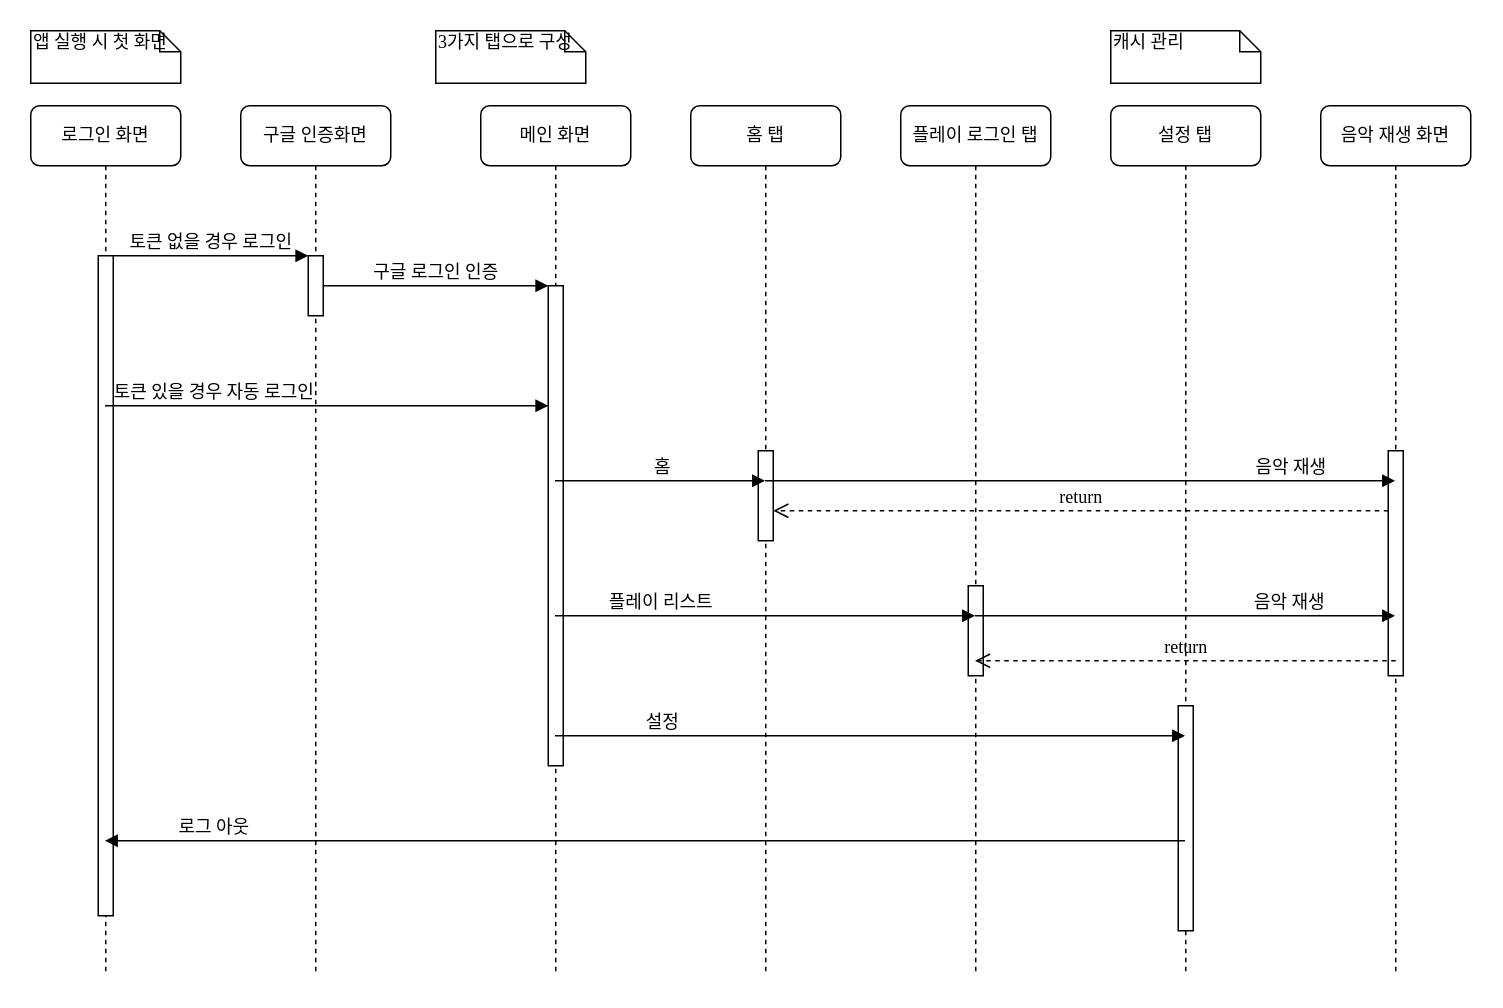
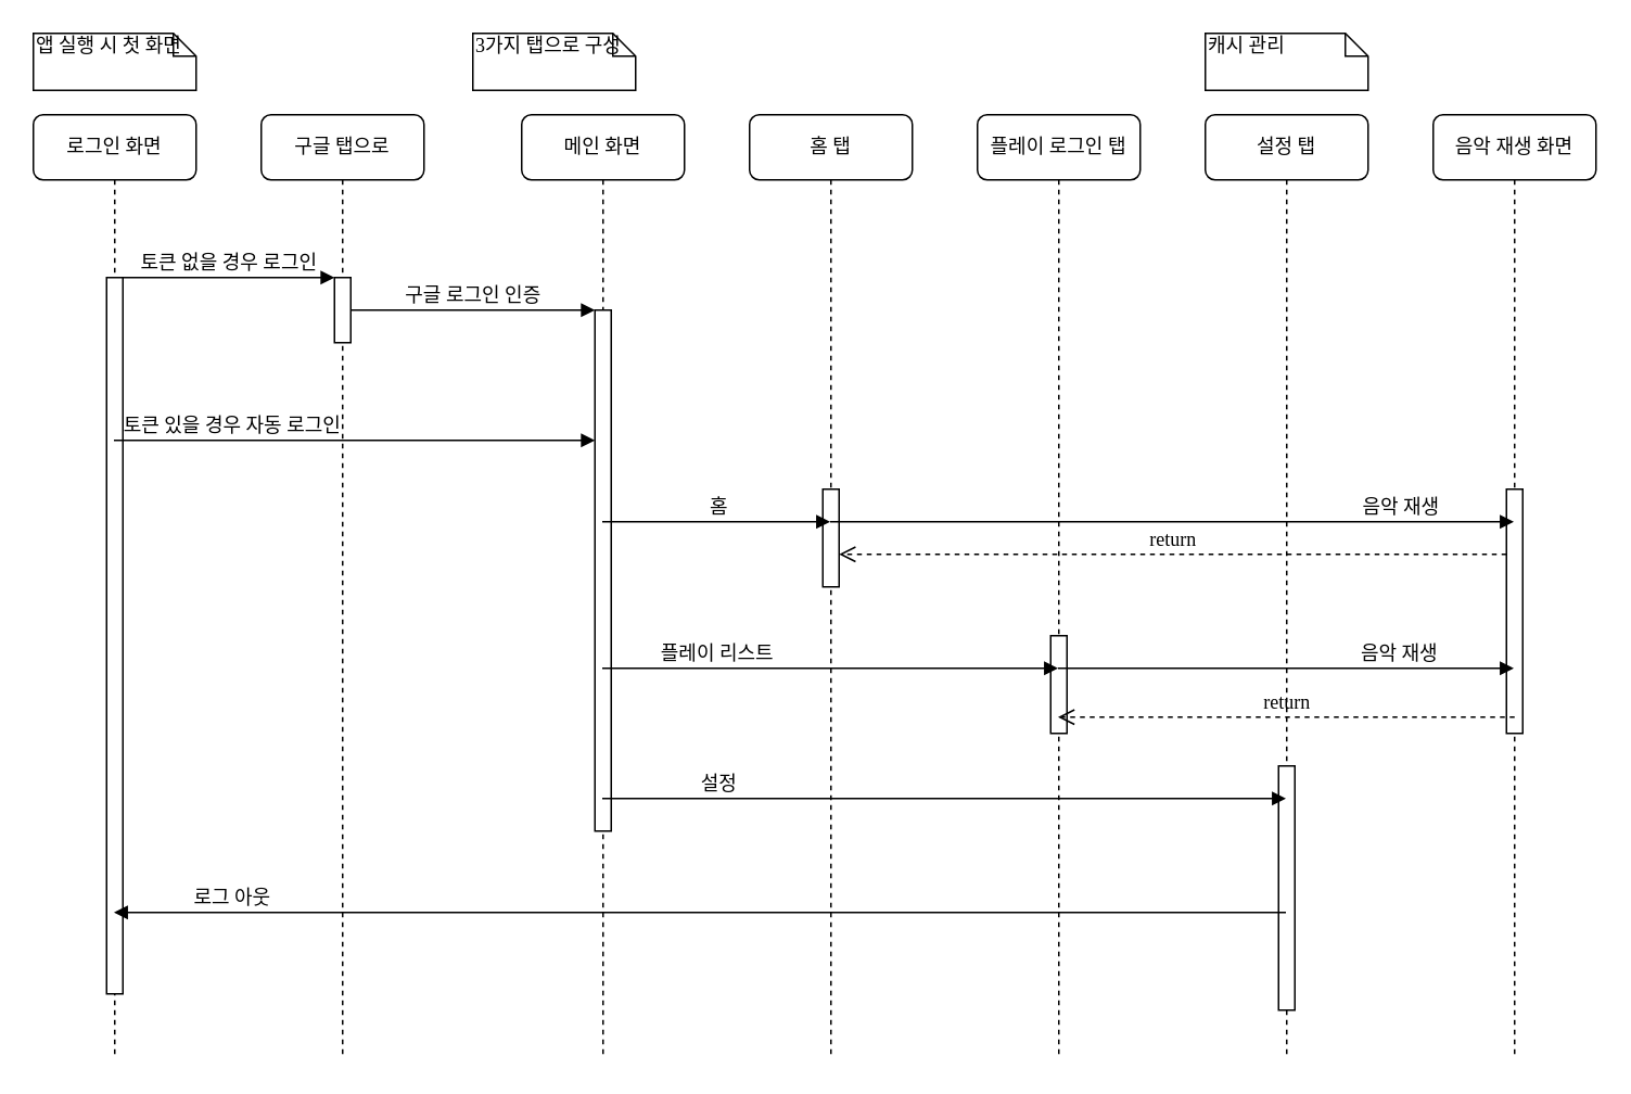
  <mxCell id="0" />
  <mxCell id="1" parent="0" />
- <mxCell id="2" value="구글 인증화면" style="shape=umlLifeline;perimeter=lifelinePerimeter;whiteSpace=wrap;html=1;container=1;collapsible=0;recursiveResize=0;outlineConnect=0;rounded=1;shadow=0;comic=0;labelBackgroundColor=none;strokeWidth=1;fontFamily=Verdana;fontSize=12;align=center;" parent="1" vertex="1"><mxGeometry x="160" y="70" width="100" height="580" as="geometry" /></mxCell>
+ <mxCell id="2" value="구글 탭으로" style="shape=umlLifeline;perimeter=lifelinePerimeter;whiteSpace=wrap;html=1;container=1;collapsible=0;recursiveResize=0;outlineConnect=0;rounded=1;shadow=0;comic=0;labelBackgroundColor=none;strokeWidth=1;fontFamily=Verdana;fontSize=12;align=center;" parent="1" vertex="1"><mxGeometry x="160" y="70" width="100" height="580" as="geometry" /></mxCell>
  <mxCell id="3" value="" style="html=1;points=[];perimeter=orthogonalPerimeter;rounded=0;shadow=0;comic=0;labelBackgroundColor=none;strokeWidth=1;fontFamily=Verdana;fontSize=12;align=center;" parent="2" vertex="1"><mxGeometry x="45" y="100" width="10" height="40" as="geometry" /></mxCell>
  <mxCell id="4" value="메인 화면" style="shape=umlLifeline;perimeter=lifelinePerimeter;whiteSpace=wrap;html=1;container=1;collapsible=0;recursiveResize=0;outlineConnect=0;rounded=1;shadow=0;comic=0;labelBackgroundColor=none;strokeWidth=1;fontFamily=Verdana;fontSize=12;align=center;" parent="1" vertex="1"><mxGeometry x="320" y="70" width="100" height="580" as="geometry" /></mxCell>
  <mxCell id="5" value="" style="html=1;points=[];perimeter=orthogonalPerimeter;rounded=0;shadow=0;comic=0;labelBackgroundColor=none;strokeWidth=1;fontFamily=Verdana;fontSize=12;align=center;" parent="4" vertex="1"><mxGeometry x="45" y="120" width="10" height="320" as="geometry" /></mxCell>
  <mxCell id="6" value="홈 탭" style="shape=umlLifeline;perimeter=lifelinePerimeter;whiteSpace=wrap;html=1;container=1;collapsible=0;recursiveResize=0;outlineConnect=0;rounded=1;shadow=0;comic=0;labelBackgroundColor=none;strokeWidth=1;fontFamily=Verdana;fontSize=12;align=center;" parent="1" vertex="1"><mxGeometry x="460" y="70" width="100" height="580" as="geometry" /></mxCell>
  <mxCell id="7" value="" style="html=1;points=[];perimeter=orthogonalPerimeter;rounded=0;shadow=0;comic=0;labelBackgroundColor=none;strokeWidth=1;fontFamily=Verdana;fontSize=12;align=center;" parent="6" vertex="1"><mxGeometry x="45" y="230" width="10" height="60" as="geometry" /></mxCell>
  <mxCell id="8" value="플레이 로그인 탭" style="shape=umlLifeline;perimeter=lifelinePerimeter;whiteSpace=wrap;html=1;container=1;collapsible=0;recursiveResize=0;outlineConnect=0;rounded=1;shadow=0;comic=0;labelBackgroundColor=none;strokeWidth=1;fontFamily=Verdana;fontSize=12;align=center;" parent="1" vertex="1"><mxGeometry x="600" y="70" width="100" height="580" as="geometry" /></mxCell>
  <mxCell id="9" value="" style="html=1;points=[];perimeter=orthogonalPerimeter;rounded=0;shadow=0;comic=0;labelBackgroundColor=none;strokeWidth=1;fontFamily=Verdana;fontSize=12;align=center;" parent="8" vertex="1"><mxGeometry x="45" y="320" width="10" height="60" as="geometry" /></mxCell>
  <mxCell id="10" value="설정 탭" style="shape=umlLifeline;perimeter=lifelinePerimeter;whiteSpace=wrap;html=1;container=1;collapsible=0;recursiveResize=0;outlineConnect=0;rounded=1;shadow=0;comic=0;labelBackgroundColor=none;strokeWidth=1;fontFamily=Verdana;fontSize=12;align=center;" parent="1" vertex="1"><mxGeometry x="740" y="70" width="100" height="580" as="geometry" /></mxCell>
  <mxCell id="11" value="" style="html=1;points=[];perimeter=orthogonalPerimeter;rounded=0;shadow=0;comic=0;labelBackgroundColor=none;strokeWidth=1;fontFamily=Verdana;fontSize=12;align=center;" vertex="1" parent="10"><mxGeometry x="45" y="400" width="10" height="150" as="geometry" /></mxCell>
  <mxCell id="12" value="음악 재생 화면" style="shape=umlLifeline;perimeter=lifelinePerimeter;whiteSpace=wrap;html=1;container=1;collapsible=0;recursiveResize=0;outlineConnect=0;rounded=1;shadow=0;comic=0;labelBackgroundColor=none;strokeWidth=1;fontFamily=Verdana;fontSize=12;align=center;" parent="1" vertex="1"><mxGeometry x="880" y="70" width="100" height="580" as="geometry" /></mxCell>
  <mxCell id="13" value="" style="html=1;points=[];perimeter=orthogonalPerimeter;rounded=0;shadow=0;comic=0;labelBackgroundColor=none;strokeWidth=1;fontFamily=Verdana;fontSize=12;align=center;" vertex="1" parent="12"><mxGeometry x="45" y="230" width="10" height="150" as="geometry" /></mxCell>
  <mxCell id="14" value="로그인 화면" style="shape=umlLifeline;perimeter=lifelinePerimeter;whiteSpace=wrap;html=1;container=1;collapsible=0;recursiveResize=0;outlineConnect=0;rounded=1;shadow=0;comic=0;labelBackgroundColor=none;strokeWidth=1;fontFamily=Verdana;fontSize=12;align=center;" parent="1" vertex="1"><mxGeometry x="20" y="70" width="100" height="580" as="geometry" /></mxCell>
  <mxCell id="15" value="" style="html=1;points=[];perimeter=orthogonalPerimeter;rounded=0;shadow=0;comic=0;labelBackgroundColor=none;strokeWidth=1;fontFamily=Verdana;fontSize=12;align=center;" parent="14" vertex="1"><mxGeometry x="45" y="100" width="10" height="440" as="geometry" /></mxCell>
  <mxCell id="16" value="홈" style="html=1;verticalAlign=bottom;endArrow=block;labelBackgroundColor=none;fontFamily=Verdana;fontSize=12;edgeStyle=elbowEdgeStyle;elbow=vertical;" parent="1" source="4" target="6" edge="1"><mxGeometry x="0.15" y="-10" relative="1" as="geometry"><mxPoint x="370" y="310" as="sourcePoint" /><Array as="points"><mxPoint x="450" y="320" /><mxPoint x="500" y="350" /><mxPoint x="470" y="290" /><mxPoint x="450" y="290" /><mxPoint x="460" y="330" /><mxPoint x="460" y="320" /><mxPoint x="470" y="300" /><mxPoint x="410" y="310" /><mxPoint x="380" y="210" /></Array><mxPoint x="-10" y="-10" as="offset" /></mxGeometry></mxCell>
  <mxCell id="17" value="플레이 리스트" style="html=1;verticalAlign=bottom;endArrow=block;labelBackgroundColor=none;fontFamily=Verdana;fontSize=12;edgeStyle=elbowEdgeStyle;elbow=vertical;" parent="1" source="4" target="8" edge="1"><mxGeometry x="-0.211" y="-40" relative="1" as="geometry"><mxPoint x="520" y="360" as="sourcePoint" /><Array as="points"><mxPoint x="530" y="410" /><mxPoint x="600" y="420" /><mxPoint x="600" y="410" /><mxPoint x="560" y="360" /><mxPoint x="490" y="370" /><mxPoint x="480" y="360" /><mxPoint x="460" y="310" /><mxPoint x="560" y="360" /><mxPoint x="580" y="370" /></Array><mxPoint x="-40" y="-40" as="offset" /></mxGeometry></mxCell>
  <mxCell id="18" value="토큰 없을 경우 로그인" style="html=1;verticalAlign=bottom;endArrow=block;entryX=0;entryY=0;labelBackgroundColor=none;fontFamily=Verdana;fontSize=12;edgeStyle=elbowEdgeStyle;elbow=vertical;" parent="1" source="15" target="3" edge="1"><mxGeometry relative="1" as="geometry"><mxPoint x="140" y="180" as="sourcePoint" /></mxGeometry></mxCell>
  <mxCell id="19" value="구글 로그인 인증" style="html=1;verticalAlign=bottom;endArrow=block;entryX=0;entryY=0;labelBackgroundColor=none;fontFamily=Verdana;fontSize=12;edgeStyle=elbowEdgeStyle;elbow=vertical;" parent="1" source="3" target="5" edge="1"><mxGeometry relative="1" as="geometry"><mxPoint x="290" y="190" as="sourcePoint" /></mxGeometry></mxCell>
  <mxCell id="20" value="앱 실행 시 첫 화면" style="shape=note;whiteSpace=wrap;html=1;size=14;verticalAlign=top;align=left;spacingTop=-6;rounded=0;shadow=0;comic=0;labelBackgroundColor=none;strokeWidth=1;fontFamily=Verdana;fontSize=12" parent="1" vertex="1"><mxGeometry x="20" y="20" width="100" height="35" as="geometry" /></mxCell>
  <mxCell id="21" value="3가지 탭으로 구성" style="shape=note;whiteSpace=wrap;html=1;size=14;verticalAlign=top;align=left;spacingTop=-6;rounded=0;shadow=0;comic=0;labelBackgroundColor=none;strokeWidth=1;fontFamily=Verdana;fontSize=12" parent="1" vertex="1"><mxGeometry x="290" y="20" width="100" height="35" as="geometry" /></mxCell>
  <mxCell id="22" value="캐시 관리" style="shape=note;whiteSpace=wrap;html=1;size=14;verticalAlign=top;align=left;spacingTop=-6;rounded=0;shadow=0;comic=0;labelBackgroundColor=none;strokeWidth=1;fontFamily=Verdana;fontSize=12" parent="1" vertex="1"><mxGeometry x="740" y="20" width="100" height="35" as="geometry" /></mxCell>
  <mxCell id="23" value="토큰 있을 경우 자동 로그인" style="html=1;verticalAlign=bottom;endArrow=block;labelBackgroundColor=none;fontFamily=Verdana;fontSize=12;edgeStyle=elbowEdgeStyle;elbow=vertical;" edge="1" parent="1" source="14" target="5"><mxGeometry x="0.425" y="-140" relative="1" as="geometry"><mxPoint x="225" y="200" as="sourcePoint" /><mxPoint x="375" y="200" as="targetPoint" /><Array as="points"><mxPoint x="280" y="270" /><mxPoint x="170" y="240" /></Array><mxPoint x="-139" y="-140" as="offset" /></mxGeometry></mxCell>
  <mxCell id="24" value="설정" style="html=1;verticalAlign=bottom;endArrow=block;labelBackgroundColor=none;fontFamily=Verdana;fontSize=12;edgeStyle=elbowEdgeStyle;elbow=vertical;" edge="1" parent="1" source="4" target="10"><mxGeometry x="0.29" y="-200" relative="1" as="geometry"><mxPoint x="450" y="410" as="sourcePoint" /><mxPoint x="710" y="414" as="targetPoint" /><Array as="points"><mxPoint x="580" y="490" /><mxPoint x="500" y="410" /><mxPoint x="470" y="310" /><mxPoint x="400" y="414" /></Array><mxPoint x="-200" y="-200" as="offset" /></mxGeometry></mxCell>
  <mxCell id="25" value="로그 아웃" style="html=1;verticalAlign=bottom;endArrow=block;labelBackgroundColor=none;fontFamily=Verdana;fontSize=12;edgeStyle=elbowEdgeStyle;elbow=vertical;" edge="1" parent="1" source="10" target="14"><mxGeometry x="0.804" relative="1" as="geometry"><mxPoint x="79.5" y="600" as="sourcePoint" /><mxPoint x="120" y="599" as="targetPoint" /><Array as="points"><mxPoint x="420" y="560" /><mxPoint x="290" y="600" /><mxPoint x="180" y="570" /></Array><mxPoint x="1" as="offset" /></mxGeometry></mxCell>
  <mxCell id="26" value="음악 재생" style="html=1;verticalAlign=bottom;endArrow=block;labelBackgroundColor=none;fontFamily=Verdana;fontSize=12;edgeStyle=elbowEdgeStyle;elbow=vertical;" edge="1" parent="1" source="6" target="12"><mxGeometry x="0.669" relative="1" as="geometry"><mxPoint x="620" y="320" as="sourcePoint" /><Array as="points"><mxPoint x="700.5" y="320" /><mxPoint x="750.5" y="350" /><mxPoint x="720.5" y="290" /><mxPoint x="700.5" y="290" /><mxPoint x="710.5" y="330" /><mxPoint x="710.5" y="320" /><mxPoint x="720.5" y="300" /><mxPoint x="660.5" y="310" /><mxPoint x="630.5" y="210" /></Array><mxPoint x="760" y="320" as="targetPoint" /><mxPoint as="offset" /></mxGeometry></mxCell>
  <mxCell id="27" value="음악 재생" style="html=1;verticalAlign=bottom;endArrow=block;labelBackgroundColor=none;fontFamily=Verdana;fontSize=12;edgeStyle=elbowEdgeStyle;elbow=vertical;" edge="1" parent="1" source="8" target="12"><mxGeometry x="0.493" relative="1" as="geometry"><mxPoint x="654" y="360" as="sourcePoint" /><Array as="points"><mxPoint x="810" y="410" /><mxPoint x="730.5" y="300" /><mxPoint x="710.5" y="300" /><mxPoint x="720.5" y="340" /><mxPoint x="720.5" y="330" /><mxPoint x="730.5" y="310" /><mxPoint x="670.5" y="320" /><mxPoint x="640.5" y="220" /></Array><mxPoint x="900" y="400" as="targetPoint" /><mxPoint as="offset" /></mxGeometry></mxCell>
  <mxCell id="28" value="return" style="html=1;verticalAlign=bottom;endArrow=open;dashed=1;endSize=8;exitX=0;exitY=0.95;labelBackgroundColor=none;fontFamily=Verdana;fontSize=12;" edge="1" parent="1"><mxGeometry relative="1" as="geometry"><mxPoint x="515" y="340" as="targetPoint" /><mxPoint x="925" y="340" as="sourcePoint" /></mxGeometry></mxCell>
  <mxCell id="29" value="return" style="html=1;verticalAlign=bottom;endArrow=open;dashed=1;endSize=8;exitX=0.5;exitY=0.933;labelBackgroundColor=none;fontFamily=Verdana;fontSize=12;exitDx=0;exitDy=0;exitPerimeter=0;" edge="1" parent="1" source="13" target="8"><mxGeometry relative="1" as="geometry"><mxPoint x="525" y="350" as="targetPoint" /><mxPoint x="935" y="350" as="sourcePoint" /><Array as="points"><mxPoint x="780" y="440" /></Array></mxGeometry></mxCell>
